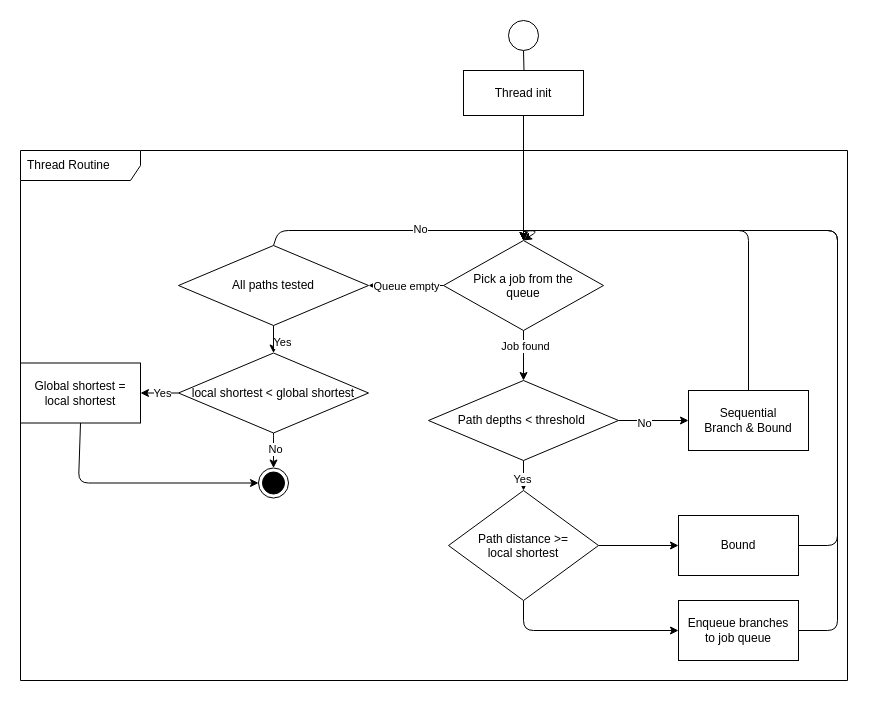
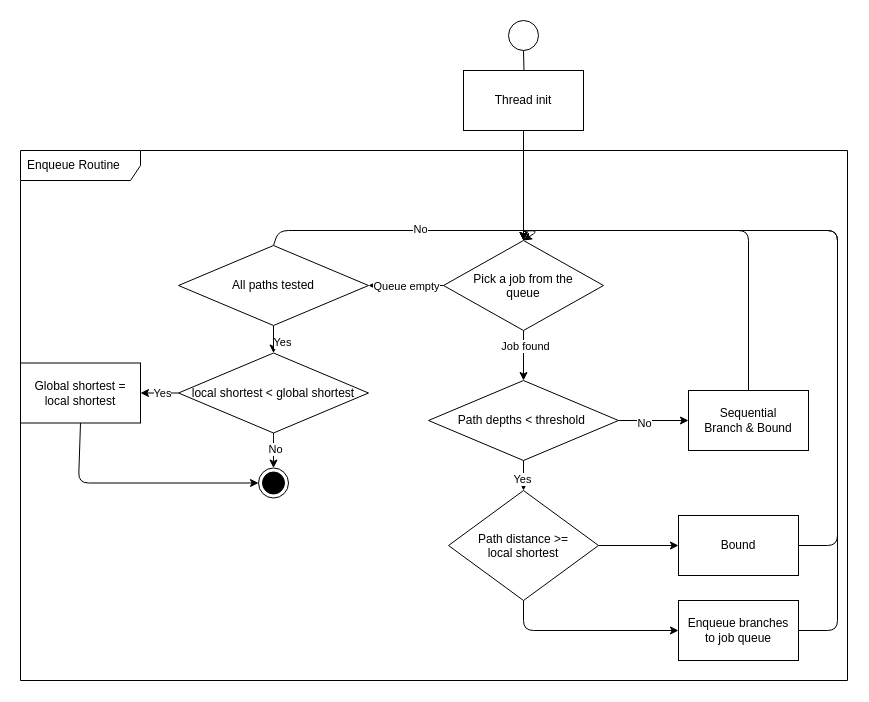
  <mxCell id="0" />
  <mxCell id="1" parent="0" />
  <mxCell id="2" value="" style="edgeStyle=orthogonalEdgeStyle;rounded=0;orthogonalLoop=1;jettySize=auto;html=1;" parent="1" target="4" edge="1"><mxGeometry relative="1" as="geometry"><mxPoint x="523" y="50" as="sourcePoint" /></mxGeometry></mxCell>
  <mxCell id="3" style="edgeStyle=orthogonalEdgeStyle;rounded=0;orthogonalLoop=1;jettySize=auto;html=1;entryX=0.5;entryY=0;entryDx=0;entryDy=0;" parent="1" source="4" target="23" edge="1"><mxGeometry relative="1" as="geometry"><mxPoint x="523" y="150" as="targetPoint" /></mxGeometry></mxCell>
- <mxCell id="4" value="Thread init" style="whiteSpace=wrap;html=1;rounded=0;" parent="1" vertex="1"><mxGeometry x="463" y="70" width="120" height="45" as="geometry" /></mxCell>
+ <mxCell id="4" value="Thread init" style="whiteSpace=wrap;html=1;rounded=0;" parent="1" vertex="1"><mxGeometry x="463" y="70" width="120" height="60" as="geometry" /></mxCell>
  <mxCell id="5" value="" style="edgeStyle=orthogonalEdgeStyle;rounded=0;orthogonalLoop=1;jettySize=auto;html=1;entryX=0.5;entryY=0;entryDx=0;entryDy=0;" parent="1" source="9" target="35" edge="1"><mxGeometry relative="1" as="geometry"><mxPoint x="248" y="464" as="targetPoint" /></mxGeometry></mxCell>
  <mxCell id="6" value="Yes" style="edgeLabel;html=1;align=center;verticalAlign=middle;resizable=0;points=[];" parent="5" vertex="1" connectable="0"><mxGeometry x="-0.123" y="2" relative="1" as="geometry"><mxPoint as="offset" /></mxGeometry></mxCell>
  <mxCell id="7" value="" style="edgeStyle=orthogonalEdgeStyle;rounded=0;orthogonalLoop=1;jettySize=auto;html=1;" parent="1" source="9" target="11" edge="1"><mxGeometry relative="1" as="geometry" /></mxCell>
  <mxCell id="8" value="No" style="edgeLabel;html=1;align=center;verticalAlign=middle;resizable=0;points=[];" parent="7" vertex="1" connectable="0"><mxGeometry x="-0.277" y="-2" relative="1" as="geometry"><mxPoint as="offset" /></mxGeometry></mxCell>
  <mxCell id="9" value="Path depths &amp;lt; threshold&amp;nbsp;" style="rhombus;whiteSpace=wrap;html=1;" parent="1" vertex="1"><mxGeometry x="428" y="380" width="190" height="80" as="geometry" /></mxCell>
  <mxCell id="10" style="edgeStyle=none;html=1;exitX=0.5;exitY=0;exitDx=0;exitDy=0;entryX=0.5;entryY=0;entryDx=0;entryDy=0;" edge="1" parent="1" source="11" target="23"><mxGeometry relative="1" as="geometry"><Array as="points"><mxPoint x="748" y="230" /><mxPoint x="523" y="230" /></Array></mxGeometry></mxCell>
  <mxCell id="11" value="Sequential&lt;br&gt;Branch &amp;amp; Bound" style="whiteSpace=wrap;html=1;" parent="1" vertex="1"><mxGeometry x="688" y="390" width="120" height="60" as="geometry" /></mxCell>
  <mxCell id="12" style="edgeStyle=none;html=1;exitX=1;exitY=0.5;exitDx=0;exitDy=0;entryX=0.5;entryY=0;entryDx=0;entryDy=0;" edge="1" parent="1" source="13" target="23"><mxGeometry relative="1" as="geometry"><Array as="points"><mxPoint x="837" y="545" /><mxPoint x="837" y="230" /><mxPoint x="523" y="230" /></Array></mxGeometry></mxCell>
  <mxCell id="13" value="Bound" style="whiteSpace=wrap;html=1;" parent="1" vertex="1"><mxGeometry x="678" y="515" width="120" height="60" as="geometry" /></mxCell>
  <mxCell id="14" style="edgeStyle=none;html=1;exitX=0.5;exitY=0;exitDx=0;exitDy=0;entryX=0.5;entryY=0;entryDx=0;entryDy=0;" edge="1" parent="1" source="18" target="23"><mxGeometry relative="1" as="geometry"><Array as="points"><mxPoint x="278" y="230" /><mxPoint x="538" y="230" /></Array></mxGeometry></mxCell>
  <mxCell id="15" value="No" style="edgeLabel;html=1;align=center;verticalAlign=middle;resizable=0;points=[];" vertex="1" connectable="0" parent="14"><mxGeometry x="0.069" y="2" relative="1" as="geometry"><mxPoint as="offset" /></mxGeometry></mxCell>
  <mxCell id="16" style="edgeStyle=none;html=1;exitX=0.5;exitY=1;exitDx=0;exitDy=0;entryX=0.5;entryY=0;entryDx=0;entryDy=0;" edge="1" parent="1" source="18" target="28"><mxGeometry relative="1" as="geometry" /></mxCell>
  <mxCell id="17" value="Yes" style="edgeLabel;html=1;align=center;verticalAlign=middle;resizable=0;points=[];" vertex="1" connectable="0" parent="16"><mxGeometry x="0.268" y="1" relative="1" as="geometry"><mxPoint x="7" y="-1" as="offset" /></mxGeometry></mxCell>
  <mxCell id="18" value="All paths tested" style="rhombus;whiteSpace=wrap;html=1;" parent="1" vertex="1"><mxGeometry x="178" y="245" width="190" height="80" as="geometry" /></mxCell>
  <mxCell id="19" style="edgeStyle=none;html=1;exitX=0.5;exitY=1;exitDx=0;exitDy=0;entryX=0.5;entryY=0;entryDx=0;entryDy=0;" edge="1" parent="1" source="23" target="9"><mxGeometry relative="1" as="geometry"><mxPoint x="523.172" y="420" as="targetPoint" /></mxGeometry></mxCell>
  <mxCell id="20" value="Job found" style="edgeLabel;html=1;align=center;verticalAlign=middle;resizable=0;points=[];" vertex="1" connectable="0" parent="19"><mxGeometry x="-0.408" y="1" relative="1" as="geometry"><mxPoint as="offset" /></mxGeometry></mxCell>
  <mxCell id="21" style="edgeStyle=none;html=1;exitX=0;exitY=0.5;exitDx=0;exitDy=0;entryX=1;entryY=0.5;entryDx=0;entryDy=0;" edge="1" parent="1" source="23" target="18"><mxGeometry relative="1" as="geometry"><mxPoint x="358" y="280" as="targetPoint" /><Array as="points"><mxPoint x="418" y="285" /></Array></mxGeometry></mxCell>
  <mxCell id="22" value="Queue empty" style="edgeLabel;html=1;align=center;verticalAlign=middle;resizable=0;points=[];" vertex="1" connectable="0" parent="21"><mxGeometry x="-0.438" y="-2" relative="1" as="geometry"><mxPoint x="-17" y="2" as="offset" /></mxGeometry></mxCell>
  <mxCell id="23" value="Pick a job from the&#10;queue" style="rhombus;" vertex="1" parent="1"><mxGeometry x="443" y="240" width="160" height="90" as="geometry" /></mxCell>
  <mxCell id="24" style="edgeStyle=none;html=1;exitX=0.5;exitY=1;exitDx=0;exitDy=0;entryX=0.5;entryY=0;entryDx=0;entryDy=0;" edge="1" parent="1" source="28" target="30"><mxGeometry relative="1" as="geometry"><mxPoint x="273.059" y="457.5" as="targetPoint" /><Array as="points"><mxPoint x="273" y="437.5" /></Array></mxGeometry></mxCell>
  <mxCell id="25" value="No" style="edgeLabel;html=1;align=center;verticalAlign=middle;resizable=0;points=[];" vertex="1" connectable="0" parent="24"><mxGeometry x="-0.071" y="1" relative="1" as="geometry"><mxPoint as="offset" /></mxGeometry></mxCell>
  <mxCell id="26" style="edgeStyle=none;html=1;exitX=0;exitY=0.5;exitDx=0;exitDy=0;entryX=1;entryY=0.5;entryDx=0;entryDy=0;" edge="1" parent="1" source="28" target="32"><mxGeometry relative="1" as="geometry"><mxPoint x="138" y="382.357" as="targetPoint" /><Array as="points" /></mxGeometry></mxCell>
  <mxCell id="27" value="Yes" style="edgeLabel;html=1;align=center;verticalAlign=middle;resizable=0;points=[];" vertex="1" connectable="0" parent="26"><mxGeometry x="-0.092" relative="1" as="geometry"><mxPoint as="offset" /></mxGeometry></mxCell>
  <mxCell id="28" value="local shortest &amp;lt; global shortest" style="rhombus;whiteSpace=wrap;html=1;" vertex="1" parent="1"><mxGeometry x="178" y="352.5" width="190" height="80" as="geometry" /></mxCell>
  <mxCell id="29" value="" style="ellipse;" vertex="1" parent="1"><mxGeometry x="508" y="20" width="30" height="30" as="geometry" /></mxCell>
  <mxCell id="30" value="" style="ellipse;html=1;shape=endState;fillColor=strokeColor;" vertex="1" parent="1"><mxGeometry x="258" y="467.5" width="30" height="30" as="geometry" /></mxCell>
  <mxCell id="31" style="edgeStyle=none;html=1;exitX=0.5;exitY=1;exitDx=0;exitDy=0;entryX=0;entryY=0.5;entryDx=0;entryDy=0;" edge="1" parent="1" source="32" target="30"><mxGeometry relative="1" as="geometry"><Array as="points"><mxPoint x="78" y="482.5" /></Array></mxGeometry></mxCell>
  <mxCell id="32" value="Global shortest =&lt;br&gt;local shortest" style="rounded=0;whiteSpace=wrap;html=1;" vertex="1" parent="1"><mxGeometry x="20" y="362.5" width="120" height="60" as="geometry" /></mxCell>
  <mxCell id="33" style="edgeStyle=none;html=1;exitX=1;exitY=0.5;exitDx=0;exitDy=0;entryX=0;entryY=0.5;entryDx=0;entryDy=0;" edge="1" parent="1" source="35" target="13"><mxGeometry relative="1" as="geometry" /></mxCell>
  <mxCell id="34" style="edgeStyle=none;html=1;exitX=0.5;exitY=1;exitDx=0;exitDy=0;entryX=0;entryY=0.5;entryDx=0;entryDy=0;" edge="1" parent="1" source="35" target="37"><mxGeometry relative="1" as="geometry"><Array as="points"><mxPoint x="523" y="630" /></Array></mxGeometry></mxCell>
  <mxCell id="35" value="Path distance &gt;=&#10;local shortest" style="rhombus;" vertex="1" parent="1"><mxGeometry x="448" y="490" width="150" height="110" as="geometry" /></mxCell>
  <mxCell id="36" style="edgeStyle=none;html=1;exitX=1;exitY=0.5;exitDx=0;exitDy=0;entryX=0.5;entryY=0;entryDx=0;entryDy=0;" edge="1" parent="1" source="37" target="23"><mxGeometry relative="1" as="geometry"><Array as="points"><mxPoint x="837" y="630" /><mxPoint x="837" y="230" /><mxPoint x="523" y="230" /></Array></mxGeometry></mxCell>
  <mxCell id="37" value="Enqueue branches&lt;br&gt;to job queue" style="whiteSpace=wrap;html=1;" vertex="1" parent="1"><mxGeometry x="678" y="600" width="120" height="60" as="geometry" /></mxCell>
- <mxCell id="38" value="Thread Routine" style="shape=umlFrame;whiteSpace=wrap;html=1;width=120;height=30;boundedLbl=1;verticalAlign=middle;align=left;spacingLeft=5;" vertex="1" parent="1"><mxGeometry x="20" y="150" width="827" height="530" as="geometry" /></mxCell>
+ <mxCell id="38" value="Enqueue Routine" style="shape=umlFrame;whiteSpace=wrap;html=1;width=120;height=30;boundedLbl=1;verticalAlign=middle;align=left;spacingLeft=5;" vertex="1" parent="1"><mxGeometry x="20" y="150" width="827" height="530" as="geometry" /></mxCell>
